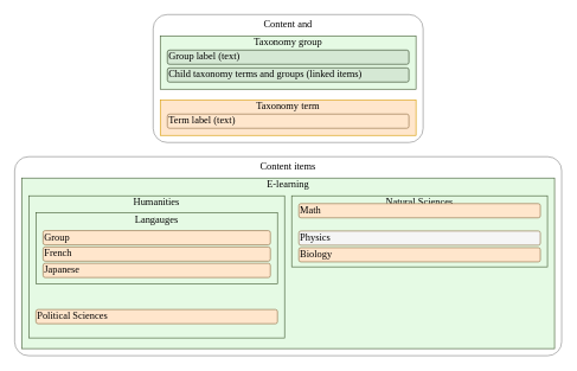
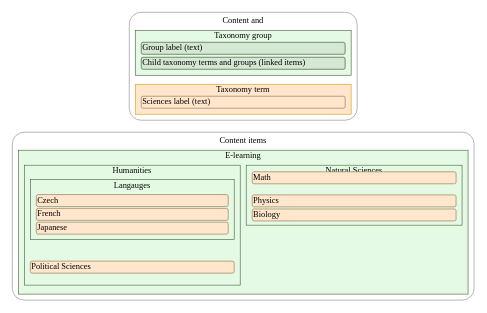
  <mxCell id="0" />
  <mxCell id="1" parent="0" />
  <mxCell id="2" value="Content items" style="rounded=1;whiteSpace=wrap;html=1;fontFamily=Work Sans;verticalAlign=top;fontSize=14;glass=0;shadow=0;sketch=0;perimeterSpacing=0;arcSize=7;strokeColor=#878787;" parent="1" vertex="1"><mxGeometry x="20" y="220" width="770" height="280" as="geometry" /></mxCell>
  <mxCell id="3" value="E-learning" style="rounded=0;whiteSpace=wrap;html=1;fontSize=14;horizontal=1;verticalAlign=top;labelPosition=center;verticalLabelPosition=middle;align=center;fontFamily=Work Sans;spacing=-3;strokeColor=#435C34;fillColor=#E5FAE4;" parent="1" vertex="1"><mxGeometry x="30" y="250" width="750" height="240" as="geometry" /></mxCell>
  <mxCell id="4" value="Content and" style="rounded=1;whiteSpace=wrap;html=1;fontFamily=Work Sans;verticalAlign=top;fontSize=14;arcSize=11;strokeColor=#878787;" parent="1" vertex="1"><mxGeometry x="215" y="20" width="380" height="180" as="geometry" /></mxCell>
  <mxCell id="5" value="Taxonomy group" style="rounded=0;whiteSpace=wrap;html=1;fontSize=14;horizontal=1;verticalAlign=top;labelPosition=center;verticalLabelPosition=middle;align=center;fontFamily=Work Sans;spacing=-3;strokeColor=#435C34;fillColor=#E5FAE4;" parent="1" vertex="1"><mxGeometry x="225" y="50" width="360" height="75" as="geometry" /></mxCell>
  <mxCell id="6" value="Group label (text)" style="rounded=1;whiteSpace=wrap;html=1;fontSize=14;align=left;fontFamily=Work Sans;fillColor=#d5e8d4;strokeColor=#324527;" parent="1" vertex="1"><mxGeometry x="235" y="70" width="340" height="20" as="geometry" /></mxCell>
  <mxCell id="7" value="Child taxonomy terms and groups (linked items)" style="rounded=1;whiteSpace=wrap;html=1;fontSize=14;align=left;fontFamily=Work Sans;fillColor=#d5e8d4;strokeColor=#324527;" parent="1" vertex="1"><mxGeometry x="235" y="95" width="340" height="20" as="geometry" /></mxCell>
  <mxCell id="8" value="Taxonomy term" style="rounded=0;whiteSpace=wrap;html=1;fontSize=14;horizontal=1;verticalAlign=top;labelPosition=center;verticalLabelPosition=middle;align=center;fontFamily=Work Sans;spacing=-3;fillColor=#ffe6cc;strokeColor=#d79b00;" parent="1" vertex="1"><mxGeometry x="225" y="140" width="360" height="50" as="geometry" /></mxCell>
- <mxCell id="9" value="Term label (text)" style="rounded=1;whiteSpace=wrap;html=1;fontSize=14;align=left;fontFamily=Work Sans;fillColor=#ffe6cc;strokeColor=#8F6D46;" parent="1" vertex="1"><mxGeometry x="235" y="160" width="340" height="20" as="geometry" /></mxCell>
+ <mxCell id="9" value="Sciences label (text)" style="rounded=1;whiteSpace=wrap;html=1;fontSize=14;align=left;fontFamily=Work Sans;fillColor=#ffe6cc;strokeColor=#8F6D46;" parent="1" vertex="1"><mxGeometry x="235" y="160" width="340" height="20" as="geometry" /></mxCell>
  <mxCell id="10" value="Humanities" style="rounded=0;whiteSpace=wrap;html=1;fontSize=14;horizontal=1;verticalAlign=top;labelPosition=center;verticalLabelPosition=middle;align=center;fontFamily=Work Sans;spacing=-3;strokeColor=#435C34;fillColor=#E5FAE4;" parent="1" vertex="1"><mxGeometry x="40" y="275" width="360" height="200" as="geometry" /></mxCell>
  <mxCell id="11" value="Natural Sciences" style="rounded=0;whiteSpace=wrap;html=1;fontSize=14;horizontal=1;verticalAlign=top;labelPosition=center;verticalLabelPosition=middle;align=center;fontFamily=Work Sans;spacing=-3;strokeColor=#435C34;fillColor=#E5FAE4;" parent="1" vertex="1"><mxGeometry x="410" y="275" width="360" height="100" as="geometry" /></mxCell>
  <mxCell id="12" value="Political Sciences" style="rounded=1;whiteSpace=wrap;html=1;fontSize=14;align=left;fontFamily=Work Sans;fillColor=#ffe6cc;strokeColor=#8F6D46;" parent="1" vertex="1"><mxGeometry x="50" y="435" width="340" height="20" as="geometry" /></mxCell>
  <mxCell id="13" value="Langauges" style="rounded=0;whiteSpace=wrap;html=1;fontSize=14;horizontal=1;verticalAlign=top;labelPosition=center;verticalLabelPosition=middle;align=center;fontFamily=Work Sans;spacing=-3;strokeColor=#435C34;fillColor=#E5FAE4;" parent="1" vertex="1"><mxGeometry x="50" y="299" width="340" height="100" as="geometry" /></mxCell>
- <mxCell id="14" value="Group" style="rounded=1;whiteSpace=wrap;html=1;fontSize=14;align=left;fontFamily=Work Sans;fillColor=#ffe6cc;strokeColor=#8F6D46;" parent="1" vertex="1"><mxGeometry x="60" y="324" width="320" height="20" as="geometry" /></mxCell>
+ <mxCell id="14" value="Czech" style="rounded=1;whiteSpace=wrap;html=1;fontSize=14;align=left;fontFamily=Work Sans;fillColor=#ffe6cc;strokeColor=#8F6D46;" parent="1" vertex="1"><mxGeometry x="60" y="324" width="320" height="20" as="geometry" /></mxCell>
  <mxCell id="15" value="French" style="rounded=1;whiteSpace=wrap;html=1;fontSize=14;align=left;fontFamily=Work Sans;fillColor=#ffe6cc;strokeColor=#8F6D46;" parent="1" vertex="1"><mxGeometry x="60" y="347" width="320" height="20" as="geometry" /></mxCell>
  <mxCell id="16" value="Japanese" style="rounded=1;whiteSpace=wrap;html=1;fontSize=14;align=left;fontFamily=Work Sans;fillColor=#ffe6cc;strokeColor=#8F6D46;" parent="1" vertex="1"><mxGeometry x="60" y="370" width="320" height="20" as="geometry" /></mxCell>
  <mxCell id="17" value="Math" style="rounded=1;whiteSpace=wrap;html=1;fontSize=14;align=left;fontFamily=Work Sans;fillColor=#ffe6cc;strokeColor=#8F6D46;" parent="1" vertex="1"><mxGeometry x="420" y="286" width="340" height="20" as="geometry" /></mxCell>
- <mxCell id="18" value="Physics" style="rounded=1;whiteSpace=wrap;html=1;fontSize=14;align=left;fontFamily=Work Sans;fillColor=#f5f5f5;strokeColor=#8F6D46;" parent="1" vertex="1"><mxGeometry x="420" y="324.5" width="340" height="20" as="geometry" /></mxCell>
+ <mxCell id="18" value="Physics" style="rounded=1;whiteSpace=wrap;html=1;fontSize=14;align=left;fontFamily=Work Sans;fillColor=#ffe6cc;strokeColor=#8F6D46;" parent="1" vertex="1"><mxGeometry x="420" y="324.5" width="340" height="20" as="geometry" /></mxCell>
  <mxCell id="19" value="Biology" style="rounded=1;whiteSpace=wrap;html=1;fontSize=14;align=left;fontFamily=Work Sans;fillColor=#ffe6cc;strokeColor=#8F6D46;" parent="1" vertex="1"><mxGeometry x="420" y="348" width="340" height="20" as="geometry" /></mxCell>
